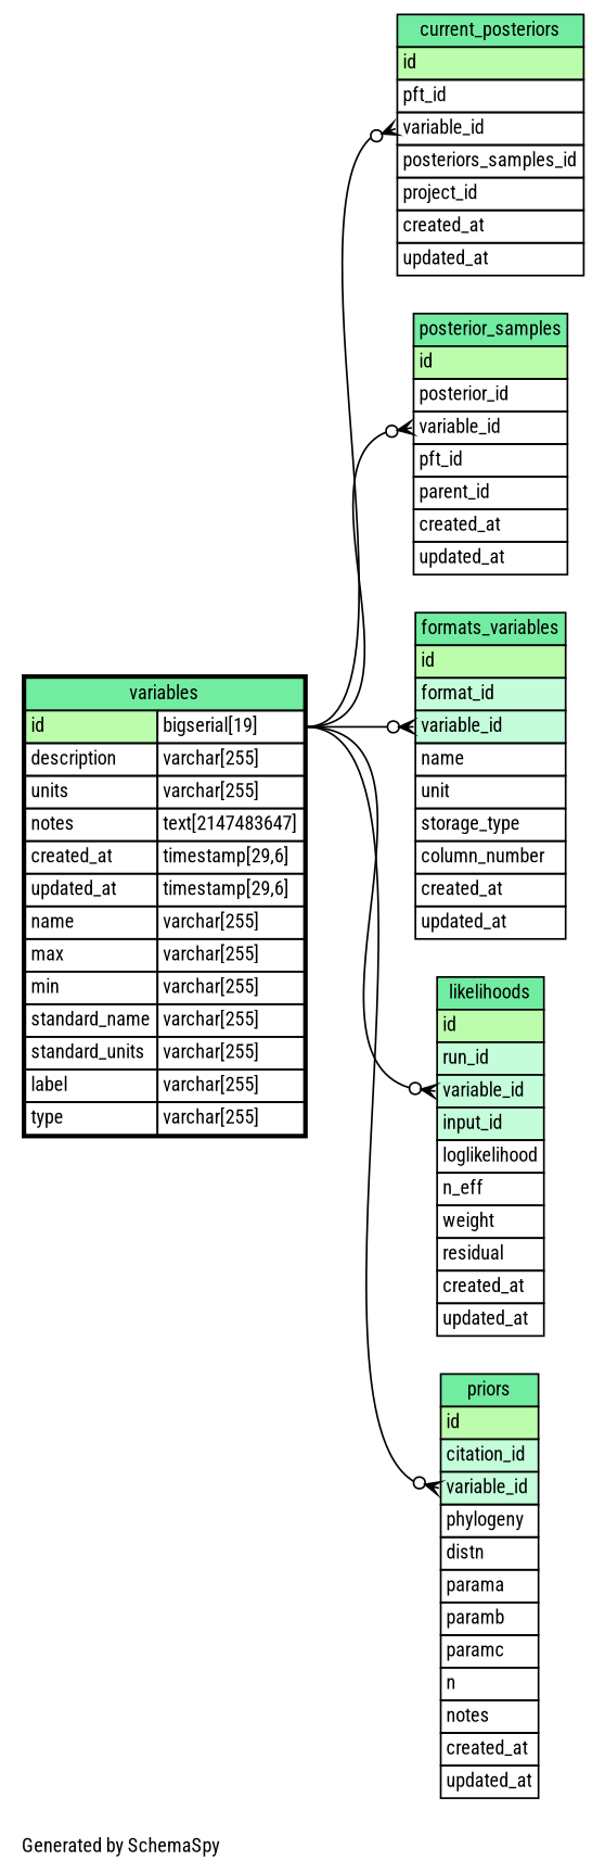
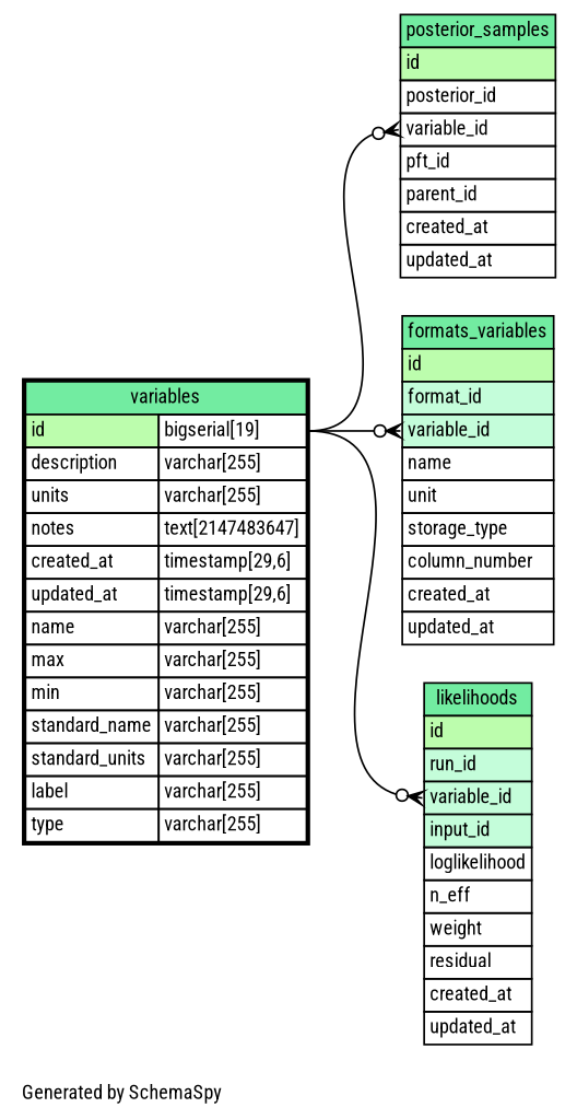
  digraph {
    bgcolor="#ffffff"
    fontname="Roboto Condensed"
    fontsize=11
    label="\nGenerated by SchemaSpy"
    labeljust=l
    nodesep=0.18
    rankdir=RL
    ranksep=0.46
    node [fontname="Roboto Condensed" fontsize=11 shape=plaintext]
    edge [arrowhead=none arrowsize=0.8 arrowtail=crowodot dir=back fontname="Roboto Condensed" headport="id.type:e" tailport="variable_id:w"]
    n1 [label=<     <TABLE BORDER="2" CELLBORDER="1" CELLSPACING="0" BGCOLOR="#FFFFFF">       <TR><TD COLSPAN="4" BGCOLOR="#72ECA1" ALIGN="CENTER">variables</TD></TR>       <TR><TD PORT="id" COLSPAN="3" BGCOLOR="#bcfdad !important" ALIGN="LEFT">id</TD><TD PORT="id.type" ALIGN="LEFT">bigserial[19]</TD></TR>       <TR><TD PORT="description" COLSPAN="3" ALIGN="LEFT">description</TD><TD PORT="description.type" ALIGN="LEFT">varchar[255]</TD></TR>       <TR><TD PORT="units" COLSPAN="3" ALIGN="LEFT">units</TD><TD PORT="units.type" ALIGN="LEFT">varchar[255]</TD></TR>       <TR><TD PORT="notes" COLSPAN="3" ALIGN="LEFT">notes</TD><TD PORT="notes.type" ALIGN="LEFT">text[2147483647]</TD></TR>       <TR><TD PORT="created_at" COLSPAN="3" ALIGN="LEFT">created_at</TD><TD PORT="created_at.type" ALIGN="LEFT">timestamp[29,6]</TD></TR>       <TR><TD PORT="updated_at" COLSPAN="3" ALIGN="LEFT">updated_at</TD><TD PORT="updated_at.type" ALIGN="LEFT">timestamp[29,6]</TD></TR>       <TR><TD PORT="name" COLSPAN="3" ALIGN="LEFT">name</TD><TD PORT="name.type" ALIGN="LEFT">varchar[255]</TD></TR>       <TR><TD PORT="max" COLSPAN="3" ALIGN="LEFT">max</TD><TD PORT="max.type" ALIGN="LEFT">varchar[255]</TD></TR>       <TR><TD PORT="min" COLSPAN="3" ALIGN="LEFT">min</TD><TD PORT="min.type" ALIGN="LEFT">varchar[255]</TD></TR>       <TR><TD PORT="standard_name" COLSPAN="3" ALIGN="LEFT">standard_name</TD><TD PORT="standard_name.type" ALIGN="LEFT">varchar[255]</TD></TR>       <TR><TD PORT="standard_units" COLSPAN="3" ALIGN="LEFT">standard_units</TD><TD PORT="standard_units.type" ALIGN="LEFT">varchar[255]</TD></TR>       <TR><TD PORT="label" COLSPAN="3" ALIGN="LEFT">label</TD><TD PORT="label.type" ALIGN="LEFT">varchar[255]</TD></TR>       <TR><TD PORT="type" COLSPAN="3" ALIGN="LEFT">type</TD><TD PORT="type.type" ALIGN="LEFT">varchar[255]</TD></TR>     </TABLE>>]
-   n2 [label=<     <TABLE BORDER="0" CELLBORDER="1" CELLSPACING="0" BGCOLOR="#FFFFFF">       <TR><TD COLSPAN="4" BGCOLOR="#72ECA1" ALIGN="CENTER">current_posteriors</TD></TR>       <TR><TD PORT="id" COLSPAN="4" BGCOLOR="#bcfdad !important" ALIGN="LEFT">id</TD></TR>       <TR><TD PORT="pft_id" COLSPAN="4" ALIGN="LEFT">pft_id</TD></TR>       <TR><TD PORT="variable_id" COLSPAN="4" ALIGN="LEFT">variable_id</TD></TR>       <TR><TD PORT="posteriors_samples_id" COLSPAN="4" ALIGN="LEFT">posteriors_samples_id</TD></TR>       <TR><TD PORT="project_id" COLSPAN="4" ALIGN="LEFT">project_id</TD></TR>       <TR><TD PORT="created_at" COLSPAN="4" ALIGN="LEFT">created_at</TD></TR>       <TR><TD PORT="updated_at" COLSPAN="4" ALIGN="LEFT">updated_at</TD></TR>     </TABLE>>]
    n3 [label=<     <TABLE BORDER="0" CELLBORDER="1" CELLSPACING="0" BGCOLOR="#FFFFFF">       <TR><TD COLSPAN="4" BGCOLOR="#72ECA1" ALIGN="CENTER">posterior_samples</TD></TR>       <TR><TD PORT="id" COLSPAN="4" BGCOLOR="#bcfdad !important" ALIGN="LEFT">id</TD></TR>       <TR><TD PORT="posterior_id" COLSPAN="4" ALIGN="LEFT">posterior_id</TD></TR>       <TR><TD PORT="variable_id" COLSPAN="4" ALIGN="LEFT">variable_id</TD></TR>       <TR><TD PORT="pft_id" COLSPAN="4" ALIGN="LEFT">pft_id</TD></TR>       <TR><TD PORT="parent_id" COLSPAN="4" ALIGN="LEFT">parent_id</TD></TR>       <TR><TD PORT="created_at" COLSPAN="4" ALIGN="LEFT">created_at</TD></TR>       <TR><TD PORT="updated_at" COLSPAN="4" ALIGN="LEFT">updated_at</TD></TR>     </TABLE>>]
    n4 [label=<     <TABLE BORDER="0" CELLBORDER="1" CELLSPACING="0" BGCOLOR="#FFFFFF">       <TR><TD COLSPAN="4" BGCOLOR="#72ECA1" ALIGN="CENTER">formats_variables</TD></TR>       <TR><TD PORT="id" COLSPAN="4" BGCOLOR="#bcfdad !important" ALIGN="LEFT">id</TD></TR>       <TR><TD PORT="format_id" COLSPAN="4" BGCOLOR="#c4fdda !important" ALIGN="LEFT">format_id</TD></TR>       <TR><TD PORT="variable_id" COLSPAN="4" BGCOLOR="#c4fdda !important" ALIGN="LEFT">variable_id</TD></TR>       <TR><TD PORT="name" COLSPAN="4" ALIGN="LEFT">name</TD></TR>       <TR><TD PORT="unit" COLSPAN="4" ALIGN="LEFT">unit</TD></TR>       <TR><TD PORT="storage_type" COLSPAN="4" ALIGN="LEFT">storage_type</TD></TR>       <TR><TD PORT="column_number" COLSPAN="4" ALIGN="LEFT">column_number</TD></TR>       <TR><TD PORT="created_at" COLSPAN="4" ALIGN="LEFT">created_at</TD></TR>       <TR><TD PORT="updated_at" COLSPAN="4" ALIGN="LEFT">updated_at</TD></TR>     </TABLE>>]
    n5 [label=<     <TABLE BORDER="0" CELLBORDER="1" CELLSPACING="0" BGCOLOR="#FFFFFF">       <TR><TD COLSPAN="4" BGCOLOR="#72ECA1" ALIGN="CENTER">likelihoods</TD></TR>       <TR><TD PORT="id" COLSPAN="4" BGCOLOR="#bcfdad !important" ALIGN="LEFT">id</TD></TR>       <TR><TD PORT="run_id" COLSPAN="4" BGCOLOR="#c4fdda !important" ALIGN="LEFT">run_id</TD></TR>       <TR><TD PORT="variable_id" COLSPAN="4" BGCOLOR="#c4fdda !important" ALIGN="LEFT">variable_id</TD></TR>       <TR><TD PORT="input_id" COLSPAN="4" BGCOLOR="#c4fdda !important" ALIGN="LEFT">input_id</TD></TR>       <TR><TD PORT="loglikelihood" COLSPAN="4" ALIGN="LEFT">loglikelihood</TD></TR>       <TR><TD PORT="n_eff" COLSPAN="4" ALIGN="LEFT">n_eff</TD></TR>       <TR><TD PORT="weight" COLSPAN="4" ALIGN="LEFT">weight</TD></TR>       <TR><TD PORT="residual" COLSPAN="4" ALIGN="LEFT">residual</TD></TR>       <TR><TD PORT="created_at" COLSPAN="4" ALIGN="LEFT">created_at</TD></TR>       <TR><TD PORT="updated_at" COLSPAN="4" ALIGN="LEFT">updated_at</TD></TR>     </TABLE>>]
-   n6 [label=<     <TABLE BORDER="0" CELLBORDER="1" CELLSPACING="0" BGCOLOR="#FFFFFF">       <TR><TD COLSPAN="4" BGCOLOR="#72ECA1" ALIGN="CENTER">priors</TD></TR>       <TR><TD PORT="id" COLSPAN="4" BGCOLOR="#bcfdad !important" ALIGN="LEFT">id</TD></TR>       <TR><TD PORT="citation_id" COLSPAN="4" BGCOLOR="#c4fdda !important" ALIGN="LEFT">citation_id</TD></TR>       <TR><TD PORT="variable_id" COLSPAN="4" BGCOLOR="#c4fdda !important" ALIGN="LEFT">variable_id</TD></TR>       <TR><TD PORT="phylogeny" COLSPAN="4" ALIGN="LEFT">phylogeny</TD></TR>       <TR><TD PORT="distn" COLSPAN="4" ALIGN="LEFT">distn</TD></TR>       <TR><TD PORT="parama" COLSPAN="4" ALIGN="LEFT">parama</TD></TR>       <TR><TD PORT="paramb" COLSPAN="4" ALIGN="LEFT">paramb</TD></TR>       <TR><TD PORT="paramc" COLSPAN="4" ALIGN="LEFT">paramc</TD></TR>       <TR><TD PORT="n" COLSPAN="4" ALIGN="LEFT">n</TD></TR>       <TR><TD PORT="notes" COLSPAN="4" ALIGN="LEFT">notes</TD></TR>       <TR><TD PORT="created_at" COLSPAN="4" ALIGN="LEFT">created_at</TD></TR>       <TR><TD PORT="updated_at" COLSPAN="4" ALIGN="LEFT">updated_at</TD></TR>     </TABLE>>]
-   n2 -> n1
    n3 -> n1
    n4 -> n1
    n5 -> n1
-   n6 -> n1
  }
